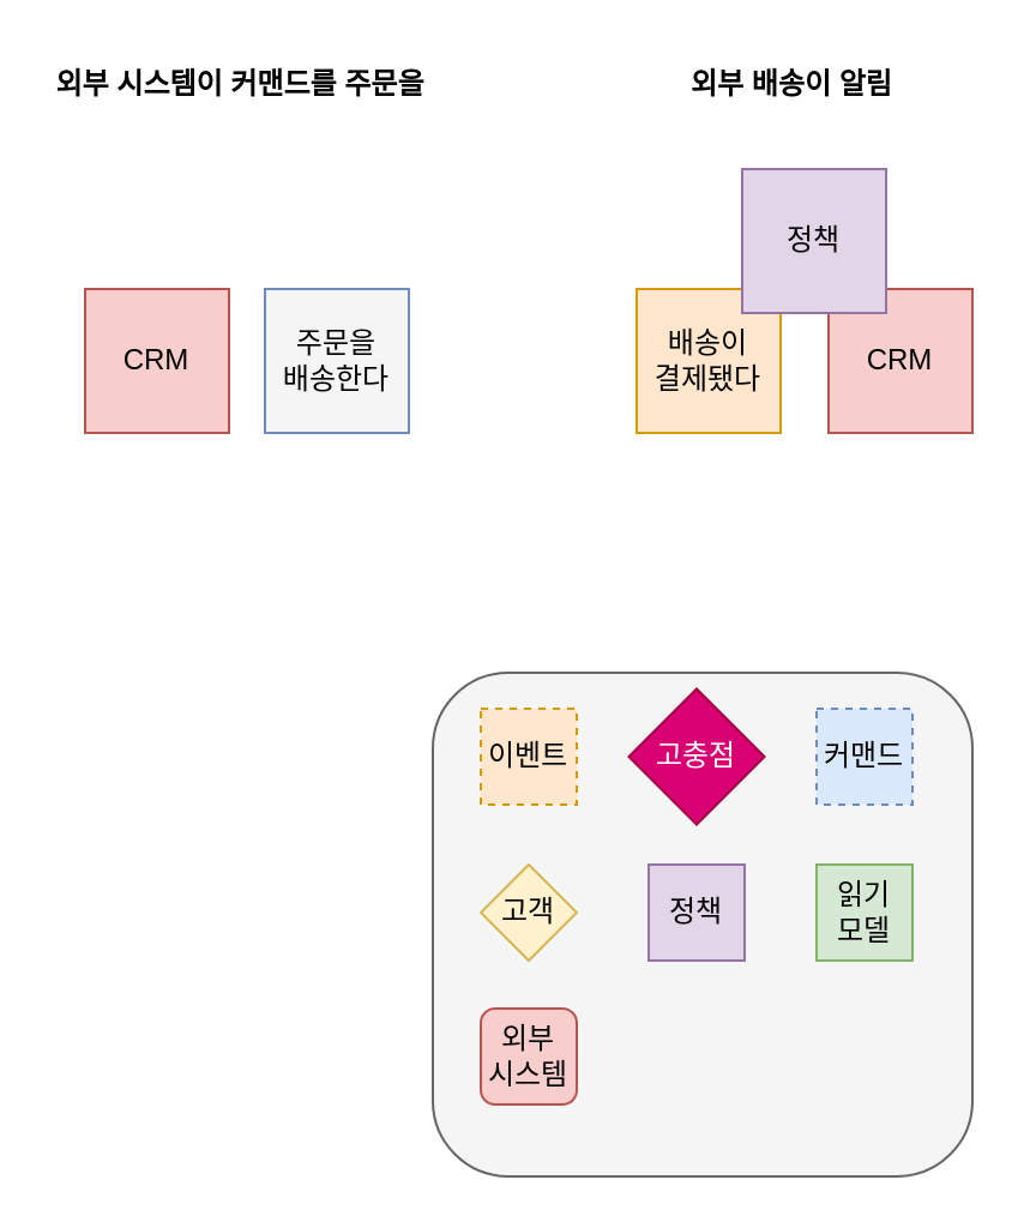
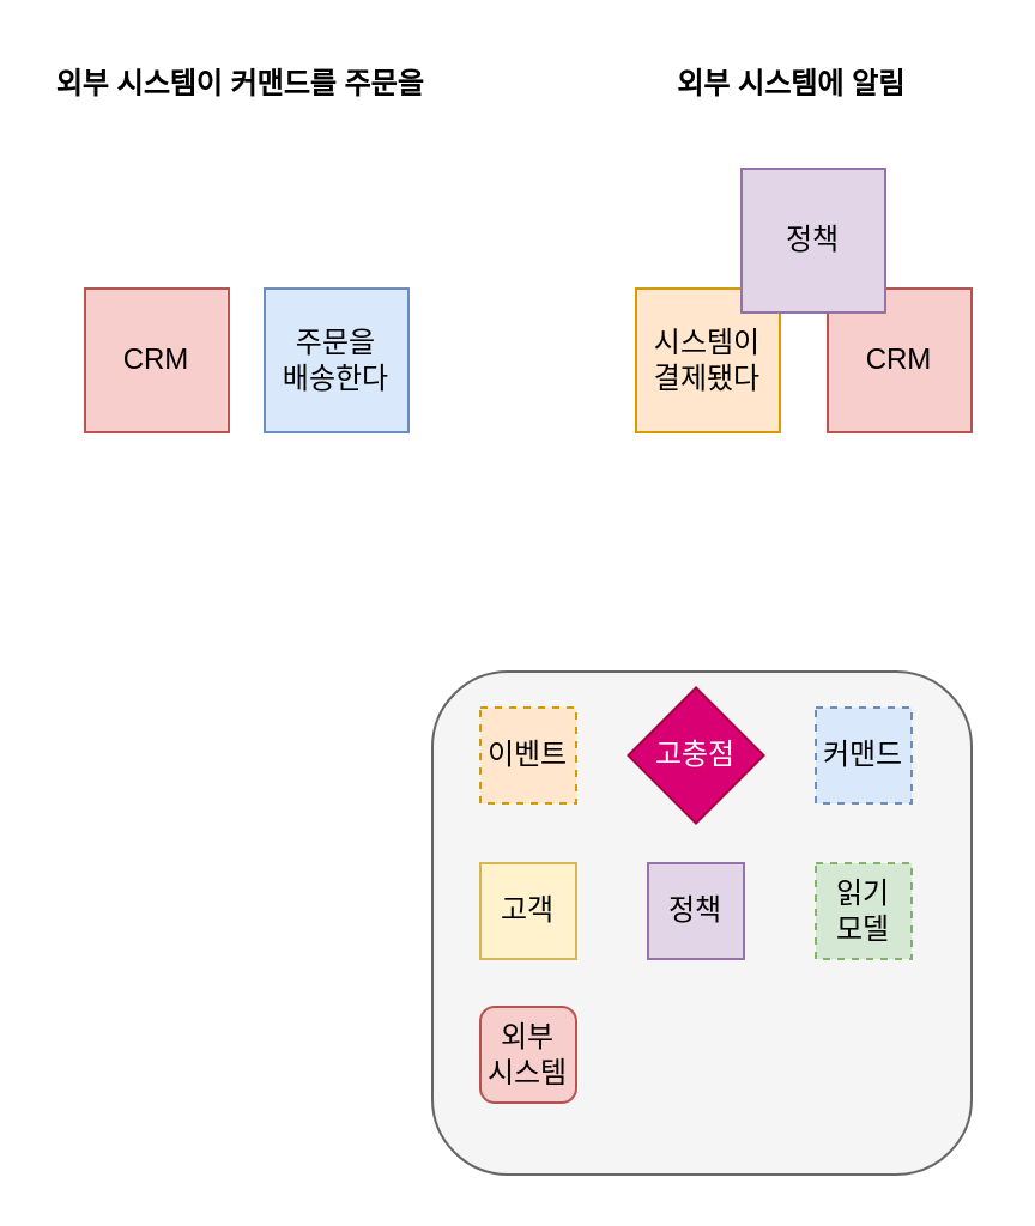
  <mxCell id="0" />
  <mxCell id="1" parent="0" />
  <mxCell id="2" value="" style="rounded=1;whiteSpace=wrap;html=1;fillColor=#f5f5f5;fontColor=#333333;strokeColor=#666666;" vertex="1" parent="1"><mxGeometry x="180" y="280" width="225" height="210" as="geometry" /></mxCell>
- <mxCell id="3" value="배송이&lt;div&gt;결제됐다&lt;/div&gt;" style="whiteSpace=wrap;html=1;aspect=fixed;fillColor=#ffe6cc;strokeColor=#d79b00;" vertex="1" parent="1"><mxGeometry x="265" y="120" width="60" height="60" as="geometry" /></mxCell>
+ <mxCell id="3" value="시스템이&lt;div&gt;결제됐다&lt;/div&gt;" style="whiteSpace=wrap;html=1;aspect=fixed;fillColor=#ffe6cc;strokeColor=#d79b00;" vertex="1" parent="1"><mxGeometry x="265" y="120" width="60" height="60" as="geometry" /></mxCell>
  <mxCell id="4" value="이벤트" style="whiteSpace=wrap;html=1;aspect=fixed;fillColor=#ffe6cc;strokeColor=#d79b00;dashed=1;" vertex="1" parent="1"><mxGeometry x="200" y="295" width="40" height="40" as="geometry" /></mxCell>
- <mxCell id="5" value="주문을&lt;div&gt;배송한다&lt;/div&gt;" style="whiteSpace=wrap;html=1;aspect=fixed;fillColor=#f5f5f5;strokeColor=#6c8ebf;" vertex="1" parent="1"><mxGeometry x="110" y="120" width="60" height="60" as="geometry" /></mxCell>
+ <mxCell id="5" value="주문을&lt;div&gt;배송한다&lt;/div&gt;" style="whiteSpace=wrap;html=1;aspect=fixed;fillColor=#dae8fc;strokeColor=#6c8ebf;" vertex="1" parent="1"><mxGeometry x="110" y="120" width="60" height="60" as="geometry" /></mxCell>
  <mxCell id="6" value="" style="whiteSpace=wrap;html=1;aspect=fixed;fillColor=#d80073;strokeColor=#A50040;rotation=45;fontColor=#ffffff;" vertex="1" parent="1"><mxGeometry x="270" y="295" width="40" height="40" as="geometry" /></mxCell>
  <mxCell id="7" value="고충점" style="text;html=1;align=center;verticalAlign=middle;whiteSpace=wrap;rounded=0;fontColor=#FFFFFF;" vertex="1" parent="1"><mxGeometry x="260" y="300" width="60" height="30" as="geometry" /></mxCell>
  <mxCell id="8" value="커맨드" style="whiteSpace=wrap;html=1;aspect=fixed;fillColor=#dae8fc;strokeColor=#6c8ebf;dashed=1;" vertex="1" parent="1"><mxGeometry x="340" y="295" width="40" height="40" as="geometry" /></mxCell>
- <mxCell id="9" value="고객" style="rhombus;whiteSpace=wrap;html=1;aspect=fixed;fillColor=#fff2cc;strokeColor=#d6b656;" vertex="1" parent="1"><mxGeometry x="200" y="360" width="40" height="40" as="geometry" /></mxCell>
+ <mxCell id="9" value="고객" style="whiteSpace=wrap;html=1;aspect=fixed;fillColor=#fff2cc;strokeColor=#d6b656;" vertex="1" parent="1"><mxGeometry x="200" y="360" width="40" height="40" as="geometry" /></mxCell>
  <mxCell id="10" value="CRM" style="whiteSpace=wrap;html=1;aspect=fixed;fillColor=#f8cecc;strokeColor=#b85450;" vertex="1" parent="1"><mxGeometry x="35" y="120" width="60" height="60" as="geometry" /></mxCell>
  <mxCell id="11" value="정책" style="whiteSpace=wrap;html=1;aspect=fixed;fillColor=#e1d5e7;strokeColor=#9673a6;" vertex="1" parent="1"><mxGeometry x="270" y="360" width="40" height="40" as="geometry" /></mxCell>
  <mxCell id="12" value="CRM" style="whiteSpace=wrap;html=1;aspect=fixed;fillColor=#f8cecc;strokeColor=#b85450;" vertex="1" parent="1"><mxGeometry x="345" y="120" width="60" height="60" as="geometry" /></mxCell>
- <mxCell id="13" value="읽기&lt;div&gt;모델&lt;/div&gt;" style="whiteSpace=wrap;html=1;aspect=fixed;fillColor=#d5e8d4;strokeColor=#82b366;" vertex="1" parent="1"><mxGeometry x="340" y="360" width="40" height="40" as="geometry" /></mxCell>
+ <mxCell id="13" value="읽기&lt;div&gt;모델&lt;/div&gt;" style="whiteSpace=wrap;html=1;aspect=fixed;fillColor=#d5e8d4;strokeColor=#82b366;dashed=1;" vertex="1" parent="1"><mxGeometry x="340" y="360" width="40" height="40" as="geometry" /></mxCell>
  <mxCell id="14" value="정책" style="whiteSpace=wrap;html=1;aspect=fixed;fillColor=#e1d5e7;strokeColor=#9673a6;" vertex="1" parent="1"><mxGeometry x="309" y="70" width="60" height="60" as="geometry" /></mxCell>
  <mxCell id="15" value="외부&lt;div&gt;시스템&lt;/div&gt;" style="whiteSpace=wrap;html=1;aspect=fixed;fillColor=#f8cecc;strokeColor=#b85450;rounded=1;" vertex="1" parent="1"><mxGeometry x="200" y="420" width="40" height="40" as="geometry" /></mxCell>
  <mxCell id="16" value="외부 시스템이 커맨드를 주문을" style="text;html=1;align=center;verticalAlign=middle;whiteSpace=wrap;rounded=0;fontStyle=1" vertex="1" parent="1"><mxGeometry x="20" y="20" width="160" height="30" as="geometry" /></mxCell>
- <mxCell id="17" value="외부 배송이 알림" style="text;html=1;align=center;verticalAlign=middle;whiteSpace=wrap;rounded=0;fontStyle=1" vertex="1" parent="1"><mxGeometry x="250" y="20" width="160" height="30" as="geometry" /></mxCell>
+ <mxCell id="17" value="외부 시스템에 알림" style="text;html=1;align=center;verticalAlign=middle;whiteSpace=wrap;rounded=0;fontStyle=1" vertex="1" parent="1"><mxGeometry x="250" y="20" width="160" height="30" as="geometry" /></mxCell>
